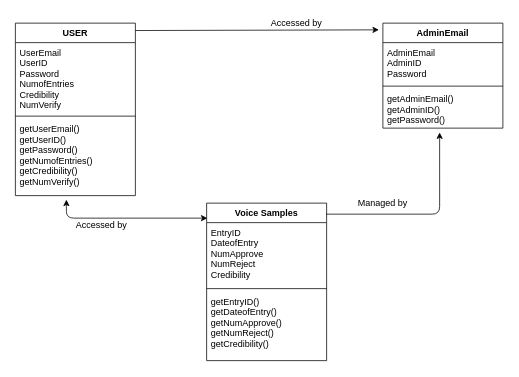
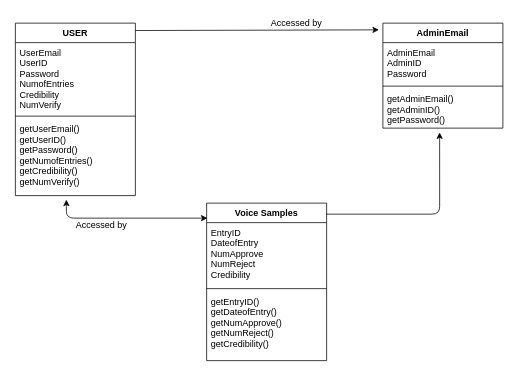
  <mxCell id="0" />
  <mxCell id="1" parent="0" />
  <mxCell id="2" value="USER&#10;" style="swimlane;fontStyle=1;align=center;verticalAlign=top;childLayout=stackLayout;horizontal=1;startSize=26;horizontalStack=0;resizeParent=1;resizeParentMax=0;resizeLast=0;collapsible=1;marginBottom=0;" vertex="1" parent="1"><mxGeometry x="20" y="30" width="160" height="230" as="geometry" /></mxCell>
  <mxCell id="3" value="UserEmail&#10;UserID&#10;Password&#10;NumofEntries&#10;Credibility&#10;NumVerify&#10;" style="text;strokeColor=none;fillColor=none;align=left;verticalAlign=top;spacingLeft=4;spacingRight=4;overflow=hidden;rotatable=0;points=[[0,0.5],[1,0.5]];portConstraint=eastwest;" vertex="1" parent="2"><mxGeometry y="26" width="160" height="94" as="geometry" /></mxCell>
  <mxCell id="4" value="" style="line;strokeWidth=1;fillColor=none;align=left;verticalAlign=middle;spacingTop=-1;spacingLeft=3;spacingRight=3;rotatable=0;labelPosition=right;points=[];portConstraint=eastwest;" vertex="1" parent="2"><mxGeometry y="120" width="160" height="8" as="geometry" /></mxCell>
  <mxCell id="5" value="getUserEmail()&#10;getUserID()&#10;getPassword()&#10;getNumofEntries()&#10;getCredibility()&#10;getNumVerify()" style="text;strokeColor=none;fillColor=none;align=left;verticalAlign=top;spacingLeft=4;spacingRight=4;overflow=hidden;rotatable=0;points=[[0,0.5],[1,0.5]];portConstraint=eastwest;" vertex="1" parent="2"><mxGeometry y="128" width="160" height="102" as="geometry" /></mxCell>
  <mxCell id="6" value="Voice Samples" style="swimlane;fontStyle=1;align=center;verticalAlign=top;childLayout=stackLayout;horizontal=1;startSize=26;horizontalStack=0;resizeParent=1;resizeParentMax=0;resizeLast=0;collapsible=1;marginBottom=0;" vertex="1" parent="1"><mxGeometry x="275" y="270" width="160" height="210" as="geometry" /></mxCell>
  <mxCell id="7" value="EntryID&#10;DateofEntry&#10;NumApprove&#10;NumReject&#10;Credibility" style="text;strokeColor=none;fillColor=none;align=left;verticalAlign=top;spacingLeft=4;spacingRight=4;overflow=hidden;rotatable=0;points=[[0,0.5],[1,0.5]];portConstraint=eastwest;" vertex="1" parent="6"><mxGeometry y="26" width="160" height="84" as="geometry" /></mxCell>
  <mxCell id="8" value="" style="line;strokeWidth=1;fillColor=none;align=left;verticalAlign=middle;spacingTop=-1;spacingLeft=3;spacingRight=3;rotatable=0;labelPosition=right;points=[];portConstraint=eastwest;" vertex="1" parent="6"><mxGeometry y="110" width="160" height="8" as="geometry" /></mxCell>
  <mxCell id="9" value="getEntryID()&#10;getDateofEntry()&#10;getNumApprove()&#10;getNumReject()&#10;getCredibility()" style="text;strokeColor=none;fillColor=none;align=left;verticalAlign=top;spacingLeft=4;spacingRight=4;overflow=hidden;rotatable=0;points=[[0,0.5],[1,0.5]];portConstraint=eastwest;" vertex="1" parent="6"><mxGeometry y="118" width="160" height="92" as="geometry" /></mxCell>
  <mxCell id="10" value="AdminEmail" style="swimlane;fontStyle=1;align=center;verticalAlign=top;childLayout=stackLayout;horizontal=1;startSize=26;horizontalStack=0;resizeParent=1;resizeParentMax=0;resizeLast=0;collapsible=1;marginBottom=0;" vertex="1" parent="1"><mxGeometry x="510" y="30" width="160" height="140" as="geometry" /></mxCell>
  <mxCell id="11" value="AdminEmail&#10;AdminID&#10;Password" style="text;strokeColor=none;fillColor=none;align=left;verticalAlign=top;spacingLeft=4;spacingRight=4;overflow=hidden;rotatable=0;points=[[0,0.5],[1,0.5]];portConstraint=eastwest;" vertex="1" parent="10"><mxGeometry y="26" width="160" height="54" as="geometry" /></mxCell>
  <mxCell id="12" value="" style="line;strokeWidth=1;fillColor=none;align=left;verticalAlign=middle;spacingTop=-1;spacingLeft=3;spacingRight=3;rotatable=0;labelPosition=right;points=[];portConstraint=eastwest;" vertex="1" parent="10"><mxGeometry y="80" width="160" height="8" as="geometry" /></mxCell>
  <mxCell id="13" value="getAdminEmail()&#10;getAdminID()&#10;getPassword()" style="text;strokeColor=none;fillColor=none;align=left;verticalAlign=top;spacingLeft=4;spacingRight=4;overflow=hidden;rotatable=0;points=[[0,0.5],[1,0.5]];portConstraint=eastwest;" vertex="1" parent="10"><mxGeometry y="88" width="160" height="52" as="geometry" /></mxCell>
  <mxCell id="14" value="" style="endArrow=classic;html=1;exitX=1;exitY=0.043;exitDx=0;exitDy=0;exitPerimeter=0;entryX=-0.033;entryY=0.064;entryDx=0;entryDy=0;entryPerimeter=0;" edge="1" parent="1" source="2" target="10"><mxGeometry width="50" height="50" relative="1" as="geometry"><mxPoint x="280" y="130" as="sourcePoint" /><mxPoint x="330" y="80" as="targetPoint" /></mxGeometry></mxCell>
  <mxCell id="15" value="Accessed by" style="text;html=1;strokeColor=none;fillColor=none;align=center;verticalAlign=middle;whiteSpace=wrap;rounded=0;" vertex="1" parent="1"><mxGeometry x="350" y="20" width="90" height="20" as="geometry" /></mxCell>
  <mxCell id="16" value="" style="edgeStyle=segmentEdgeStyle;endArrow=classic;html=1;exitX=0.996;exitY=0.07;exitDx=0;exitDy=0;exitPerimeter=0;entryX=0.473;entryY=1.112;entryDx=0;entryDy=0;entryPerimeter=0;" edge="1" parent="1" source="6" target="13"><mxGeometry width="50" height="50" relative="1" as="geometry"><mxPoint x="570" y="280" as="sourcePoint" /><mxPoint x="620" y="230" as="targetPoint" /><Array as="points"><mxPoint x="586" y="285" /></Array></mxGeometry></mxCell>
- <mxCell id="17" value="Managed by" style="text;html=1;strokeColor=none;fillColor=none;align=center;verticalAlign=middle;whiteSpace=wrap;rounded=0;" vertex="1" parent="1"><mxGeometry x="475" y="260" width="70" height="20" as="geometry" /></mxCell>
  <mxCell id="18" value="" style="endArrow=classic;startArrow=classic;html=1;exitX=0.425;exitY=1.053;exitDx=0;exitDy=0;exitPerimeter=0;" edge="1" parent="1" source="5"><mxGeometry width="50" height="50" relative="1" as="geometry"><mxPoint x="110" y="360" as="sourcePoint" /><mxPoint x="276" y="290" as="targetPoint" /><Array as="points"><mxPoint x="88" y="290" /></Array></mxGeometry></mxCell>
  <mxCell id="19" value="Accessed by" style="text;html=1;strokeColor=none;fillColor=none;align=center;verticalAlign=middle;whiteSpace=wrap;rounded=0;" vertex="1" parent="1"><mxGeometry x="90" y="290" width="90" height="20" as="geometry" /></mxCell>
